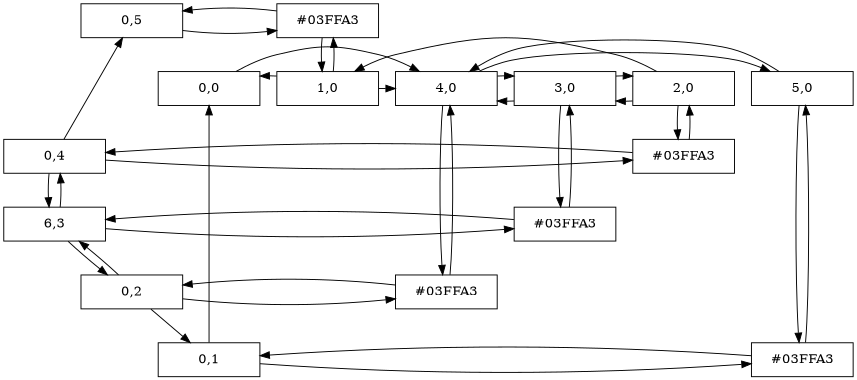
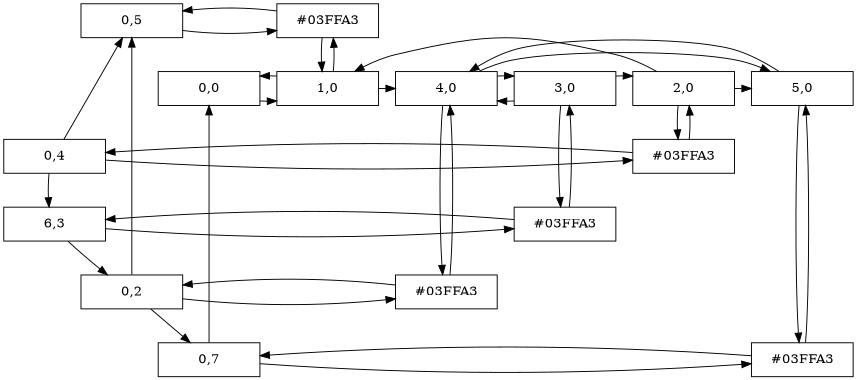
  digraph {
    node [group=1 shape=box]
    n1 [label="0,5" width=1.5]
    n2 [group=2 label="#03FFA3" width=1.5]
    n3 [label="0,4" width=1.5]
    n4 [group=3 label="#03FFA3" width=1.5]
    n5 [label="6,3" width=1.5]
    n6 [group=4 label="#03FFA3" width=1.5]
    n7 [label="0,2" width=1.5]
    n8 [group=5 label="#03FFA3" width=1.5]
-   n9 [label="0,1" width=1.5]
+   n9 [label="0,7" width=1.5]
    n10 [group=6 label="#03FFA3" width=1.5]
    n11 [label="0,0" width=1.5]
    n12 [group=2 label="1,0" width=1.5]
    n13 [group=3 label="2,0" width=1.5]
    n14 [group=4 label="3,0" width=1.5]
    n15 [group=5 label="4,0" width=1.5]
    n16 [group=6 label="5,0" width=1.5]
    subgraph sub_1 {
      rank=same
      n1
      n2
    }
    subgraph sub_2 {
      rank=same
      n3
      n4
    }
    subgraph sub_3 {
      rank=same
      n5
      n6
    }
    subgraph sub_4 {
      rank=same
      n7
      n8
    }
    subgraph sub_5 {
      rank=same
      n9
      n10
    }
    subgraph sub_6 {
      rank=same
      n11
      n12
      n13
      n14
      n15
      n16
    }
    n1 -> n2
    n2 -> n1
    n2 -> n12
    n3 -> n1
    n3 -> n4
    n3 -> n5
    n4 -> n3
    n4 -> n13
-   n5 -> n3
    n5 -> n6
    n5 -> n7
    n6 -> n5
    n6 -> n14
-   n7 -> n5
+   n7 -> n1
    n7 -> n8
    n7 -> n9
    n8 -> n7
    n8 -> n15
    n9 -> n10
    n9 -> n11
    n10 -> n9
    n10 -> n16
-   n11 -> n15
+   n11 -> n12
    n12 -> n2
    n12 -> n11
    n12 -> n15
    n13 -> n4
    n13 -> n12
-   n13 -> n14
+   n13 -> n16
    n14 -> n6
    n14 -> n13
    n14 -> n15
    n15 -> n8
    n15 -> n14
    n15 -> n16
    n16 -> n10
    n16 -> n15
  }
